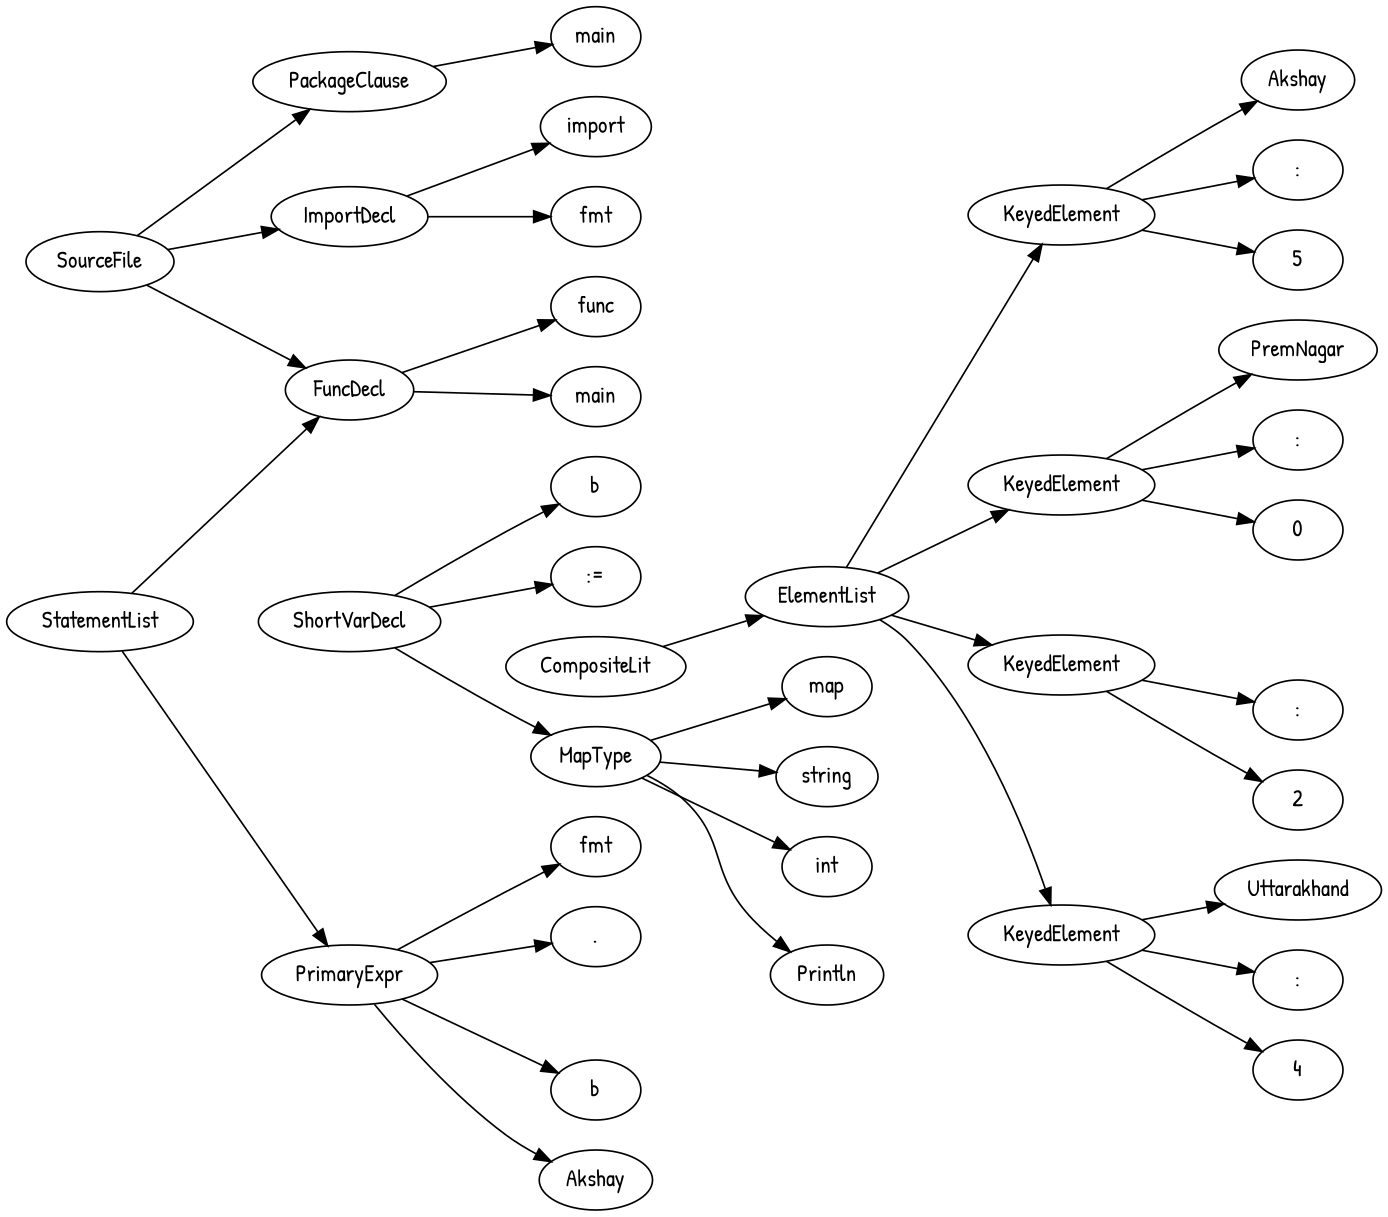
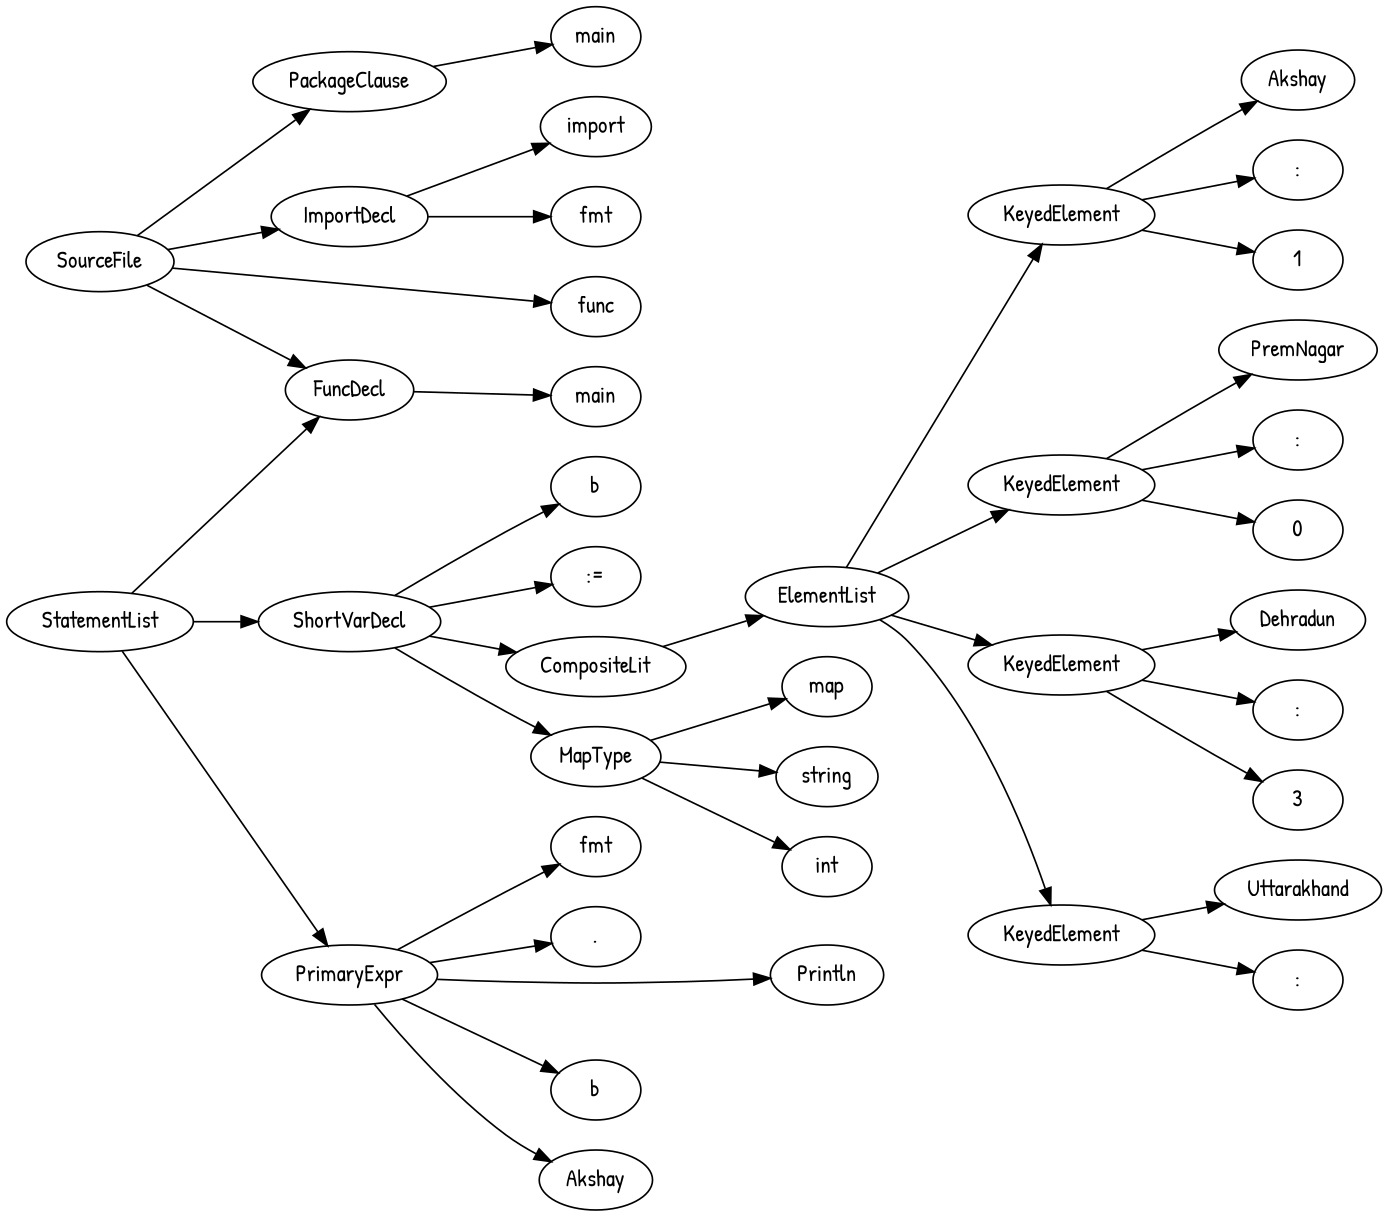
  digraph {
    fontname="Patrick Hand"
    rankdir=LR
    node [fontname="Patrick Hand"]
    edge [fontname="Patrick Hand"]
    n1 [label=SourceFile]
    n2 [label=PackageClause]
    n3 [label=ImportDecl]
    n4 [label=FuncDecl]
    n5 [label=main]
    n6 [label=import]
    n7 [label=fmt]
    n8 [label=func]
    n9 [label=main]
    n10 [label=StatementList]
    n11 [label=ShortVarDecl]
    n12 [label=PrimaryExpr]
    n13 [label=b]
    n14 [label=":="]
    n15 [label=CompositeLit]
    n16 [label=MapType]
    n17 [label=fmt]
    n18 [label="."]
    n19 [label=Println]
    n20 [label=b]
    n21 [label=Akshay]
    n22 [label=ElementList]
    n23 [label=map]
    n24 [label=string]
    n25 [label=int]
    n26 [label=KeyedElement]
    n27 [label=KeyedElement]
    n28 [label=KeyedElement]
    n29 [label=KeyedElement]
    n30 [label=Akshay]
    n31 [label=":"]
-   n32 [label=5]
+   n32 [label=1]
    n33 [label=PremNagar]
    n34 [label=":"]
    n35 [label=0]
+   n36 [label=Dehradun]
    n37 [label=":"]
-   n38 [label=2]
+   n38 [label=3]
    n39 [label=Uttarakhand]
    n40 [label=":"]
-   n41 [label=4]
    n1 -> n2
    n1 -> n3
    n1 -> n4
    n2 -> n5
    n3 -> n6
    n3 -> n7
-   n4 -> n8
+   n1 -> n8
    n4 -> n9
    n10 -> n4
+   n10 -> n11
    n10 -> n12
    n11 -> n13
    n11 -> n14
+   n11 -> n15
    n11 -> n16
    n12 -> n17
    n12 -> n18
-   n16 -> n19
+   n12 -> n19
    n12 -> n20
    n12 -> n21
    n15 -> n22
    n16 -> n23
    n16 -> n24
    n16 -> n25
    n22 -> n26
    n22 -> n27
    n22 -> n28
    n22 -> n29
    n26 -> n30
    n26 -> n31
    n26 -> n32
    n27 -> n33
    n27 -> n34
    n27 -> n35
+   n28 -> n36
    n28 -> n37
    n28 -> n38
    n29 -> n39
    n29 -> n40
-   n29 -> n41
  }
